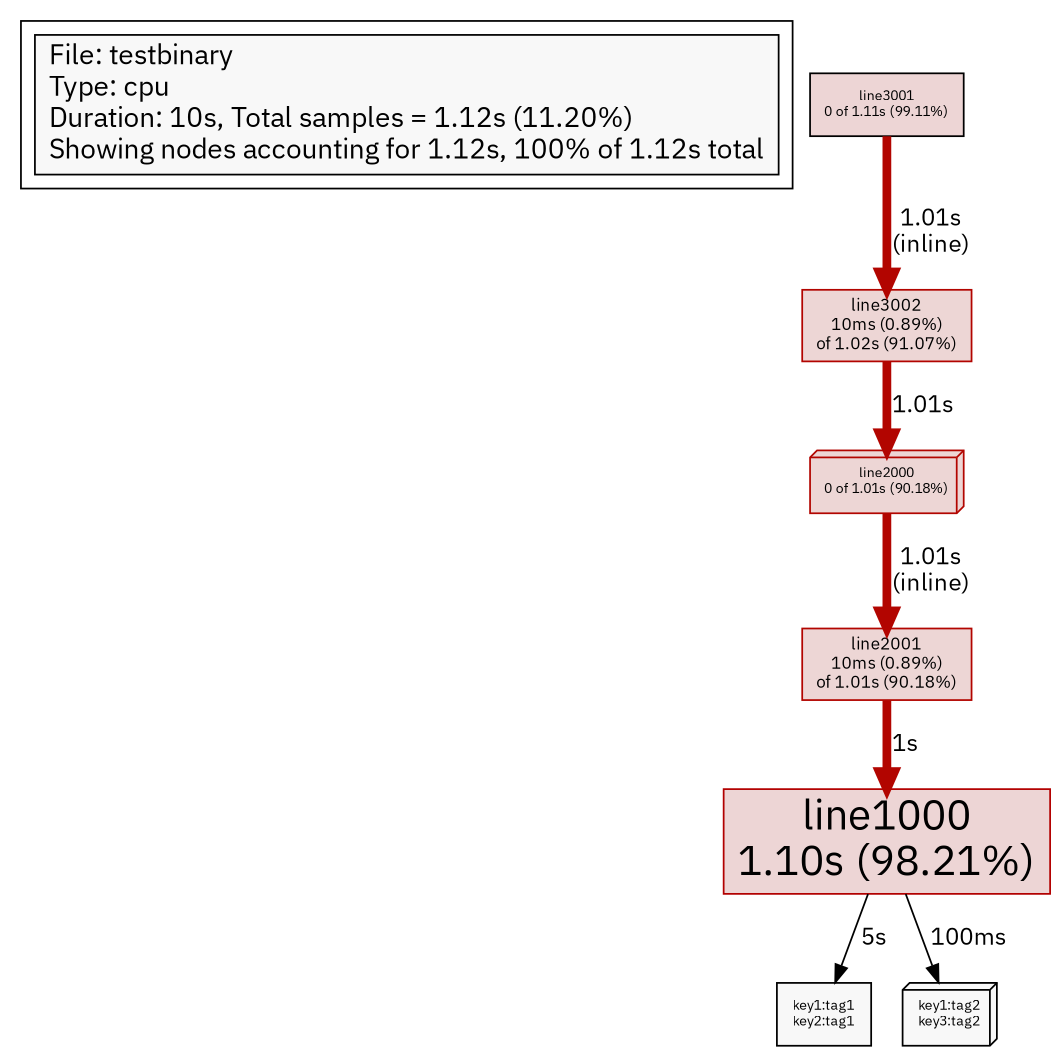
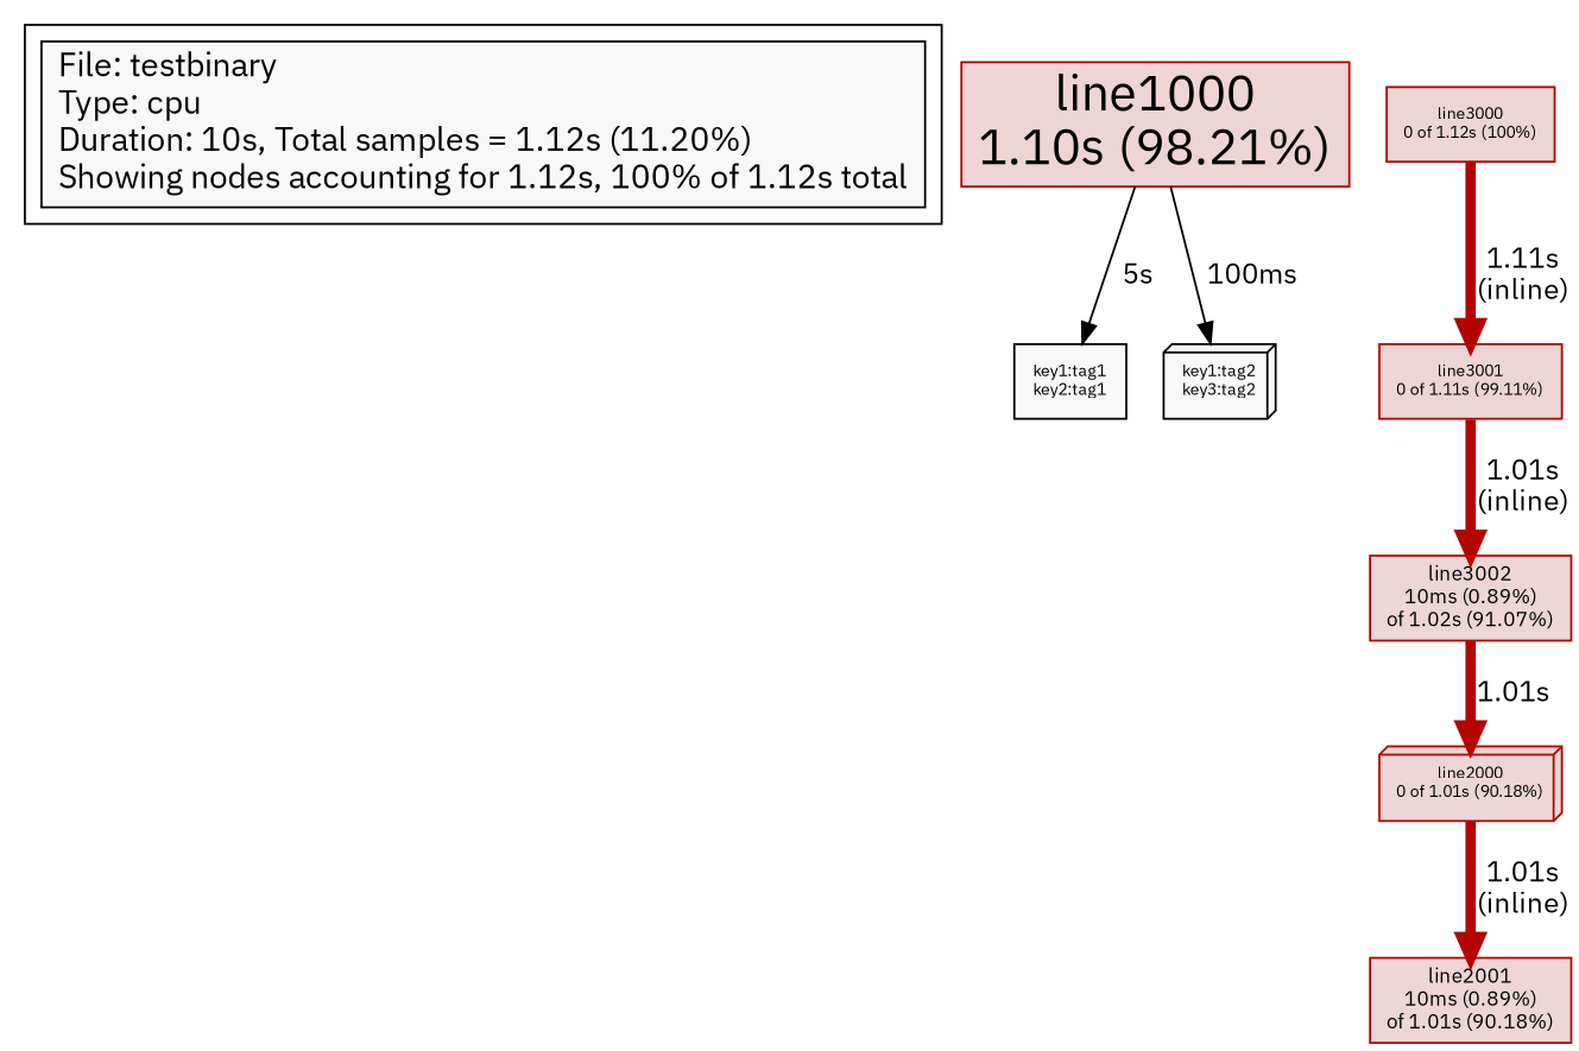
  digraph {
    fontname="IBM Plex Sans"
    node [fillcolor="#f8f8f8" fontname="IBM Plex Sans" fontsize=8 shape=box style=filled]
    edge [fontname="IBM Plex Sans" weight=100 color="#b20500" penwidth=5]
    n1 [fontsize=16 label="File: testbinary\lType: cpu\lDuration: 10s, Total samples = 1.12s (11.20%)\lShowing nodes accounting for 1.12s, 100% of 1.12s total\l"]
    n2 [color="#b20000" fillcolor="#edd5d5" fontsize=24 label="line1000\n1.10s (98.21%)"]
    n3 [label="key1:tag1\nkey2:tag1"]
    n4 [label="key1:tag2\nkey3:tag2" shape=box3d]
-   n6 [color=black fillcolor="#edd5d5" label="line3001\n0 of 1.11s (99.11%)"]
+   n5 [color="#b20000" fillcolor="#edd5d5" label="line3000\n0 of 1.12s (100%)"]
+   n6 [color="#b20000" fillcolor="#edd5d5" label="line3001\n0 of 1.11s (99.11%)"]
    n7 [color="#b20400" fillcolor="#edd6d5" fontsize=10 label="line3002\n10ms (0.89%)\nof 1.02s (91.07%)"]
    n8 [color="#b20500" fillcolor="#edd6d5" label="line2000\n0 of 1.01s (90.18%)" shape=box3d]
    n9 [color="#b20500" fillcolor="#edd6d5" fontsize=10 label="line2001\n10ms (0.89%)\nof 1.01s (90.18%)"]
    subgraph cluster_1 {
      n1
    }
    n2 -> n3 [label=" 5s" color="" penwidth=""]
    n2 -> n4 [label=" 100ms" color="" penwidth=""]
+   n5 -> n6 [color="#b20000" label=" 1.11s\n (inline)"]
    n6 -> n7 [label=" 1.01s\n (inline)" weight=91]
    n7 -> n8 [label=" 1.01s" weight=91]
    n8 -> n9 [label=" 1.01s\n (inline)" weight=91]
-   n9 -> n2 [label=" 1s" weight=90]
  }
